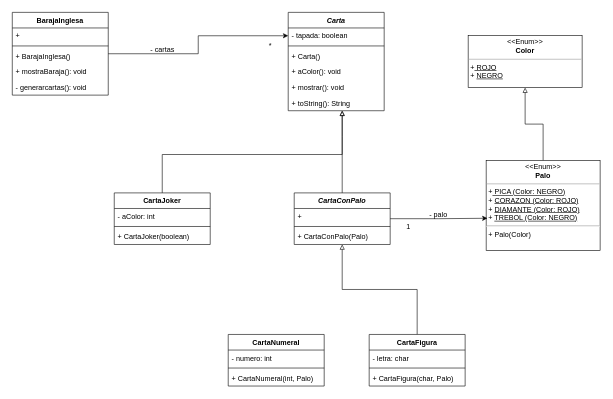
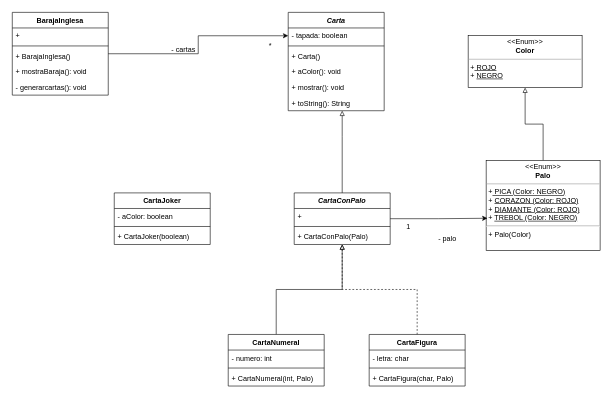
  <mxCell id="0" />
  <mxCell id="1" parent="0" />
  <mxCell id="2" style="edgeStyle=orthogonalEdgeStyle;rounded=0;orthogonalLoop=1;jettySize=auto;html=1;entryX=0;entryY=0.5;entryDx=0;entryDy=0;" edge="1" parent="1" source="3" target="10"><mxGeometry relative="1" as="geometry" /></mxCell>
  <mxCell id="3" value="BarajaInglesa" style="swimlane;fontStyle=1;align=center;verticalAlign=top;childLayout=stackLayout;horizontal=1;startSize=26;horizontalStack=0;resizeParent=1;resizeParentMax=0;resizeLast=0;collapsible=1;marginBottom=0;" vertex="1" parent="1"><mxGeometry x="20" y="20" width="160" height="138" as="geometry" /></mxCell>
  <mxCell id="4" value="+" style="text;strokeColor=none;fillColor=none;align=left;verticalAlign=top;spacingLeft=4;spacingRight=4;overflow=hidden;rotatable=0;points=[[0,0.5],[1,0.5]];portConstraint=eastwest;" vertex="1" parent="3"><mxGeometry y="26" width="160" height="26" as="geometry" /></mxCell>
  <mxCell id="5" value="" style="line;strokeWidth=1;fillColor=none;align=left;verticalAlign=middle;spacingTop=-1;spacingLeft=3;spacingRight=3;rotatable=0;labelPosition=right;points=[];portConstraint=eastwest;strokeColor=inherit;" vertex="1" parent="3"><mxGeometry y="52" width="160" height="8" as="geometry" /></mxCell>
  <mxCell id="6" value="+ BarajaInglesa()" style="text;strokeColor=none;fillColor=none;align=left;verticalAlign=top;spacingLeft=4;spacingRight=4;overflow=hidden;rotatable=0;points=[[0,0.5],[1,0.5]];portConstraint=eastwest;" vertex="1" parent="3"><mxGeometry y="60" width="160" height="26" as="geometry" /></mxCell>
  <mxCell id="7" value="+ mostraBaraja(): void" style="text;strokeColor=none;fillColor=none;align=left;verticalAlign=top;spacingLeft=4;spacingRight=4;overflow=hidden;rotatable=0;points=[[0,0.5],[1,0.5]];portConstraint=eastwest;" vertex="1" parent="3"><mxGeometry y="86" width="160" height="26" as="geometry" /></mxCell>
  <mxCell id="8" value="- generarcartas(): void" style="text;strokeColor=none;fillColor=none;align=left;verticalAlign=top;spacingLeft=4;spacingRight=4;overflow=hidden;rotatable=0;points=[[0,0.5],[1,0.5]];portConstraint=eastwest;" vertex="1" parent="3"><mxGeometry y="112" width="160" height="26" as="geometry" /></mxCell>
  <mxCell id="9" value="Carta" style="swimlane;fontStyle=3;align=center;verticalAlign=top;childLayout=stackLayout;horizontal=1;startSize=26;horizontalStack=0;resizeParent=1;resizeParentMax=0;resizeLast=0;collapsible=1;marginBottom=0;" vertex="1" parent="1"><mxGeometry x="480" y="20" width="160" height="164" as="geometry" /></mxCell>
  <mxCell id="10" value="- tapada: boolean" style="text;strokeColor=none;fillColor=none;align=left;verticalAlign=top;spacingLeft=4;spacingRight=4;overflow=hidden;rotatable=0;points=[[0,0.5],[1,0.5]];portConstraint=eastwest;" vertex="1" parent="9"><mxGeometry y="26" width="160" height="26" as="geometry" /></mxCell>
  <mxCell id="11" value="" style="line;strokeWidth=1;fillColor=none;align=left;verticalAlign=middle;spacingTop=-1;spacingLeft=3;spacingRight=3;rotatable=0;labelPosition=right;points=[];portConstraint=eastwest;strokeColor=inherit;" vertex="1" parent="9"><mxGeometry y="52" width="160" height="8" as="geometry" /></mxCell>
  <mxCell id="12" value="+ Carta()" style="text;strokeColor=none;fillColor=none;align=left;verticalAlign=top;spacingLeft=4;spacingRight=4;overflow=hidden;rotatable=0;points=[[0,0.5],[1,0.5]];portConstraint=eastwest;" vertex="1" parent="9"><mxGeometry y="60" width="160" height="26" as="geometry" /></mxCell>
  <mxCell id="13" value="+ aColor(): void" style="text;strokeColor=none;fillColor=none;align=left;verticalAlign=top;spacingLeft=4;spacingRight=4;overflow=hidden;rotatable=0;points=[[0,0.5],[1,0.5]];portConstraint=eastwest;" vertex="1" parent="9"><mxGeometry y="86" width="160" height="26" as="geometry" /></mxCell>
  <mxCell id="14" value="+ mostrar(): void" style="text;strokeColor=none;fillColor=none;align=left;verticalAlign=top;spacingLeft=4;spacingRight=4;overflow=hidden;rotatable=0;points=[[0,0.5],[1,0.5]];portConstraint=eastwest;" vertex="1" parent="9"><mxGeometry y="112" width="160" height="26" as="geometry" /></mxCell>
  <mxCell id="15" value="+ toString(): String" style="text;strokeColor=none;fillColor=none;align=left;verticalAlign=top;spacingLeft=4;spacingRight=4;overflow=hidden;rotatable=0;points=[[0,0.5],[1,0.5]];portConstraint=eastwest;" vertex="1" parent="9"><mxGeometry y="138" width="160" height="26" as="geometry" /></mxCell>
- <mxCell id="16" value="- cartas" style="text;html=1;align=center;verticalAlign=middle;resizable=0;points=[];autosize=1;strokeColor=none;fillColor=none;" vertex="1" parent="1"><mxGeometry x="240" y="67" width="60" height="30" as="geometry" /></mxCell>
+ <mxCell id="16" value="- cartas" style="text;html=1;align=center;verticalAlign=middle;resizable=0;points=[];autosize=1;strokeColor=none;fillColor=none;" vertex="1" parent="1"><mxGeometry x="275" y="67" width="60" height="30" as="geometry" /></mxCell>
  <mxCell id="17" value="*" style="text;html=1;align=center;verticalAlign=middle;resizable=0;points=[];autosize=1;strokeColor=none;fillColor=none;" vertex="1" parent="1"><mxGeometry x="435" y="61" width="30" height="30" as="geometry" /></mxCell>
- <mxCell id="18" style="edgeStyle=orthogonalEdgeStyle;rounded=0;orthogonalLoop=1;jettySize=auto;html=1;endArrow=block;endFill=0;" edge="1" parent="1" source="19" target="9"><mxGeometry relative="1" as="geometry"><Array as="points"><mxPoint x="270" y="257" /><mxPoint x="570" y="257" /></Array></mxGeometry></mxCell>
  <mxCell id="19" value="CartaJoker" style="swimlane;fontStyle=1;align=center;verticalAlign=top;childLayout=stackLayout;horizontal=1;startSize=26;horizontalStack=0;resizeParent=1;resizeParentMax=0;resizeLast=0;collapsible=1;marginBottom=0;" vertex="1" parent="1"><mxGeometry x="190" y="321" width="160" height="86" as="geometry" /></mxCell>
- <mxCell id="20" value="- aColor: int" style="text;strokeColor=none;fillColor=none;align=left;verticalAlign=top;spacingLeft=4;spacingRight=4;overflow=hidden;rotatable=0;points=[[0,0.5],[1,0.5]];portConstraint=eastwest;" vertex="1" parent="19"><mxGeometry y="26" width="160" height="26" as="geometry" /></mxCell>
+ <mxCell id="20" value="- aColor: boolean" style="text;strokeColor=none;fillColor=none;align=left;verticalAlign=top;spacingLeft=4;spacingRight=4;overflow=hidden;rotatable=0;points=[[0,0.5],[1,0.5]];portConstraint=eastwest;" vertex="1" parent="19"><mxGeometry y="26" width="160" height="26" as="geometry" /></mxCell>
  <mxCell id="21" value="" style="line;strokeWidth=1;fillColor=none;align=left;verticalAlign=middle;spacingTop=-1;spacingLeft=3;spacingRight=3;rotatable=0;labelPosition=right;points=[];portConstraint=eastwest;strokeColor=inherit;" vertex="1" parent="19"><mxGeometry y="52" width="160" height="8" as="geometry" /></mxCell>
  <mxCell id="22" value="+ CartaJoker(boolean)" style="text;strokeColor=none;fillColor=none;align=left;verticalAlign=top;spacingLeft=4;spacingRight=4;overflow=hidden;rotatable=0;points=[[0,0.5],[1,0.5]];portConstraint=eastwest;" vertex="1" parent="19"><mxGeometry y="60" width="160" height="26" as="geometry" /></mxCell>
  <mxCell id="23" style="edgeStyle=orthogonalEdgeStyle;rounded=0;orthogonalLoop=1;jettySize=auto;html=1;endArrow=block;endFill=0;" edge="1" parent="1" source="24" target="43"><mxGeometry relative="1" as="geometry" /></mxCell>
  <mxCell id="24" value="&lt;p style=&quot;margin:0px;margin-top:4px;text-align:center;&quot;&gt;&lt;i&gt;&amp;lt;&amp;lt;&lt;/i&gt;Enum&lt;i&gt;&amp;gt;&amp;gt;&lt;/i&gt;&lt;br&gt;&lt;b&gt;Palo&lt;/b&gt;&lt;/p&gt;&lt;hr size=&quot;1&quot;&gt;&lt;p style=&quot;margin:0px;margin-left:4px;&quot;&gt;+&lt;u&gt; PICA (Color: NEGRO)&lt;/u&gt;&lt;br&gt;+ &lt;u&gt;CORAZON (Color: ROJO)&lt;/u&gt;&lt;/p&gt;&lt;p style=&quot;margin:0px;margin-left:4px;&quot;&gt;+ &lt;u&gt;DIAMANTE (Color: ROJO)&lt;/u&gt;&lt;/p&gt;&lt;p style=&quot;margin:0px;margin-left:4px;&quot;&gt;+ &lt;u&gt;TREBOL (Color: NEGRO)&lt;/u&gt;&lt;/p&gt;&lt;hr&gt;&lt;p style=&quot;margin:0px;margin-left:4px;&quot;&gt;+ Palo(Color)&lt;/p&gt;" style="verticalAlign=top;align=left;overflow=fill;fontSize=12;fontFamily=Helvetica;html=1;" vertex="1" parent="1"><mxGeometry x="810" y="267" width="190" height="150" as="geometry" /></mxCell>
  <mxCell id="25" style="edgeStyle=orthogonalEdgeStyle;rounded=0;orthogonalLoop=1;jettySize=auto;html=1;entryX=0.011;entryY=0.642;entryDx=0;entryDy=0;entryPerimeter=0;" edge="1" parent="1" source="27" target="24"><mxGeometry relative="1" as="geometry" /></mxCell>
  <mxCell id="26" style="edgeStyle=orthogonalEdgeStyle;rounded=0;orthogonalLoop=1;jettySize=auto;html=1;endArrow=block;endFill=0;" edge="1" parent="1" source="27" target="9"><mxGeometry relative="1" as="geometry"><Array as="points"><mxPoint x="570" y="227" /><mxPoint x="570" y="227" /></Array></mxGeometry></mxCell>
  <mxCell id="27" value="CartaConPalo" style="swimlane;fontStyle=3;align=center;verticalAlign=top;childLayout=stackLayout;horizontal=1;startSize=26;horizontalStack=0;resizeParent=1;resizeParentMax=0;resizeLast=0;collapsible=1;marginBottom=0;strokeColor=default;" vertex="1" parent="1"><mxGeometry x="490" y="321" width="160" height="86" as="geometry" /></mxCell>
  <mxCell id="28" value="+ " style="text;strokeColor=none;fillColor=none;align=left;verticalAlign=top;spacingLeft=4;spacingRight=4;overflow=hidden;rotatable=0;points=[[0,0.5],[1,0.5]];portConstraint=eastwest;" vertex="1" parent="27"><mxGeometry y="26" width="160" height="26" as="geometry" /></mxCell>
  <mxCell id="29" value="" style="line;strokeWidth=1;fillColor=none;align=left;verticalAlign=middle;spacingTop=-1;spacingLeft=3;spacingRight=3;rotatable=0;labelPosition=right;points=[];portConstraint=eastwest;strokeColor=inherit;" vertex="1" parent="27"><mxGeometry y="52" width="160" height="8" as="geometry" /></mxCell>
  <mxCell id="30" value="+ CartaConPalo(Palo)" style="text;strokeColor=none;fillColor=none;align=left;verticalAlign=top;spacingLeft=4;spacingRight=4;overflow=hidden;rotatable=0;points=[[0,0.5],[1,0.5]];portConstraint=eastwest;" vertex="1" parent="27"><mxGeometry y="60" width="160" height="26" as="geometry" /></mxCell>
- <mxCell id="31" value="- palo" style="text;html=1;align=center;verticalAlign=middle;resizable=0;points=[];autosize=1;strokeColor=none;fillColor=none;" vertex="1" parent="1"><mxGeometry x="705" y="342" width="50" height="30" as="geometry" /></mxCell>
+ <mxCell id="31" value="- palo" style="text;html=1;align=center;verticalAlign=middle;resizable=0;points=[];autosize=1;strokeColor=none;fillColor=none;" vertex="1" parent="1"><mxGeometry x="720" y="382" width="50" height="30" as="geometry" /></mxCell>
  <mxCell id="32" value="1" style="text;html=1;align=center;verticalAlign=middle;resizable=0;points=[];autosize=1;strokeColor=none;fillColor=none;" vertex="1" parent="1"><mxGeometry x="665" y="362" width="30" height="30" as="geometry" /></mxCell>
+ <mxCell id="33" style="edgeStyle=orthogonalEdgeStyle;rounded=0;orthogonalLoop=1;jettySize=auto;html=1;endArrow=block;endFill=0;" edge="1" parent="1" source="34" target="27"><mxGeometry relative="1" as="geometry" /></mxCell>
  <mxCell id="34" value="CartaNumeral" style="swimlane;fontStyle=1;align=center;verticalAlign=top;childLayout=stackLayout;horizontal=1;startSize=26;horizontalStack=0;resizeParent=1;resizeParentMax=0;resizeLast=0;collapsible=1;marginBottom=0;" vertex="1" parent="1"><mxGeometry x="380" y="557" width="160" height="86" as="geometry" /></mxCell>
  <mxCell id="35" value="- numero: int" style="text;strokeColor=none;fillColor=none;align=left;verticalAlign=top;spacingLeft=4;spacingRight=4;overflow=hidden;rotatable=0;points=[[0,0.5],[1,0.5]];portConstraint=eastwest;" vertex="1" parent="34"><mxGeometry y="26" width="160" height="26" as="geometry" /></mxCell>
  <mxCell id="36" value="" style="line;strokeWidth=1;fillColor=none;align=left;verticalAlign=middle;spacingTop=-1;spacingLeft=3;spacingRight=3;rotatable=0;labelPosition=right;points=[];portConstraint=eastwest;strokeColor=inherit;" vertex="1" parent="34"><mxGeometry y="52" width="160" height="8" as="geometry" /></mxCell>
  <mxCell id="37" value="+ CartaNumeral(int, Palo)" style="text;strokeColor=none;fillColor=none;align=left;verticalAlign=top;spacingLeft=4;spacingRight=4;overflow=hidden;rotatable=0;points=[[0,0.5],[1,0.5]];portConstraint=eastwest;" vertex="1" parent="34"><mxGeometry y="60" width="160" height="26" as="geometry" /></mxCell>
- <mxCell id="38" style="edgeStyle=orthogonalEdgeStyle;rounded=0;orthogonalLoop=1;jettySize=auto;html=1;endArrow=block;endFill=0;" edge="1" parent="1" source="39" target="27"><mxGeometry relative="1" as="geometry" /></mxCell>
+ <mxCell id="38" style="edgeStyle=orthogonalEdgeStyle;rounded=0;orthogonalLoop=1;jettySize=auto;html=1;endArrow=block;endFill=0;dashed=1;" edge="1" parent="1" source="39" target="27"><mxGeometry relative="1" as="geometry" /></mxCell>
  <mxCell id="39" value="CartaFigura" style="swimlane;fontStyle=1;align=center;verticalAlign=top;childLayout=stackLayout;horizontal=1;startSize=26;horizontalStack=0;resizeParent=1;resizeParentMax=0;resizeLast=0;collapsible=1;marginBottom=0;" vertex="1" parent="1"><mxGeometry x="615" y="557" width="160" height="86" as="geometry" /></mxCell>
  <mxCell id="40" value="- letra: char" style="text;strokeColor=none;fillColor=none;align=left;verticalAlign=top;spacingLeft=4;spacingRight=4;overflow=hidden;rotatable=0;points=[[0,0.5],[1,0.5]];portConstraint=eastwest;" vertex="1" parent="39"><mxGeometry y="26" width="160" height="26" as="geometry" /></mxCell>
  <mxCell id="41" value="" style="line;strokeWidth=1;fillColor=none;align=left;verticalAlign=middle;spacingTop=-1;spacingLeft=3;spacingRight=3;rotatable=0;labelPosition=right;points=[];portConstraint=eastwest;strokeColor=inherit;" vertex="1" parent="39"><mxGeometry y="52" width="160" height="8" as="geometry" /></mxCell>
  <mxCell id="42" value="+ CartaFigura(char, Palo)" style="text;strokeColor=none;fillColor=none;align=left;verticalAlign=top;spacingLeft=4;spacingRight=4;overflow=hidden;rotatable=0;points=[[0,0.5],[1,0.5]];portConstraint=eastwest;" vertex="1" parent="39"><mxGeometry y="60" width="160" height="26" as="geometry" /></mxCell>
  <mxCell id="43" value="&lt;p style=&quot;margin:0px;margin-top:4px;text-align:center;&quot;&gt;&lt;i&gt;&amp;lt;&amp;lt;&lt;/i&gt;Enum&lt;i&gt;&amp;gt;&amp;gt;&lt;/i&gt;&lt;br&gt;&lt;b&gt;Color&lt;/b&gt;&lt;/p&gt;&lt;hr size=&quot;1&quot;&gt;&lt;p style=&quot;margin:0px;margin-left:4px;&quot;&gt;+&lt;u&gt;&amp;nbsp;ROJO&lt;/u&gt;&lt;br&gt;+ &lt;u&gt;NEGRO&lt;/u&gt;&lt;/p&gt;&lt;p style=&quot;margin:0px;margin-left:4px;&quot;&gt;&lt;br&gt;&lt;/p&gt;" style="verticalAlign=top;align=left;overflow=fill;fontSize=12;fontFamily=Helvetica;html=1;" vertex="1" parent="1"><mxGeometry x="780" y="58.5" width="190" height="87" as="geometry" /></mxCell>
